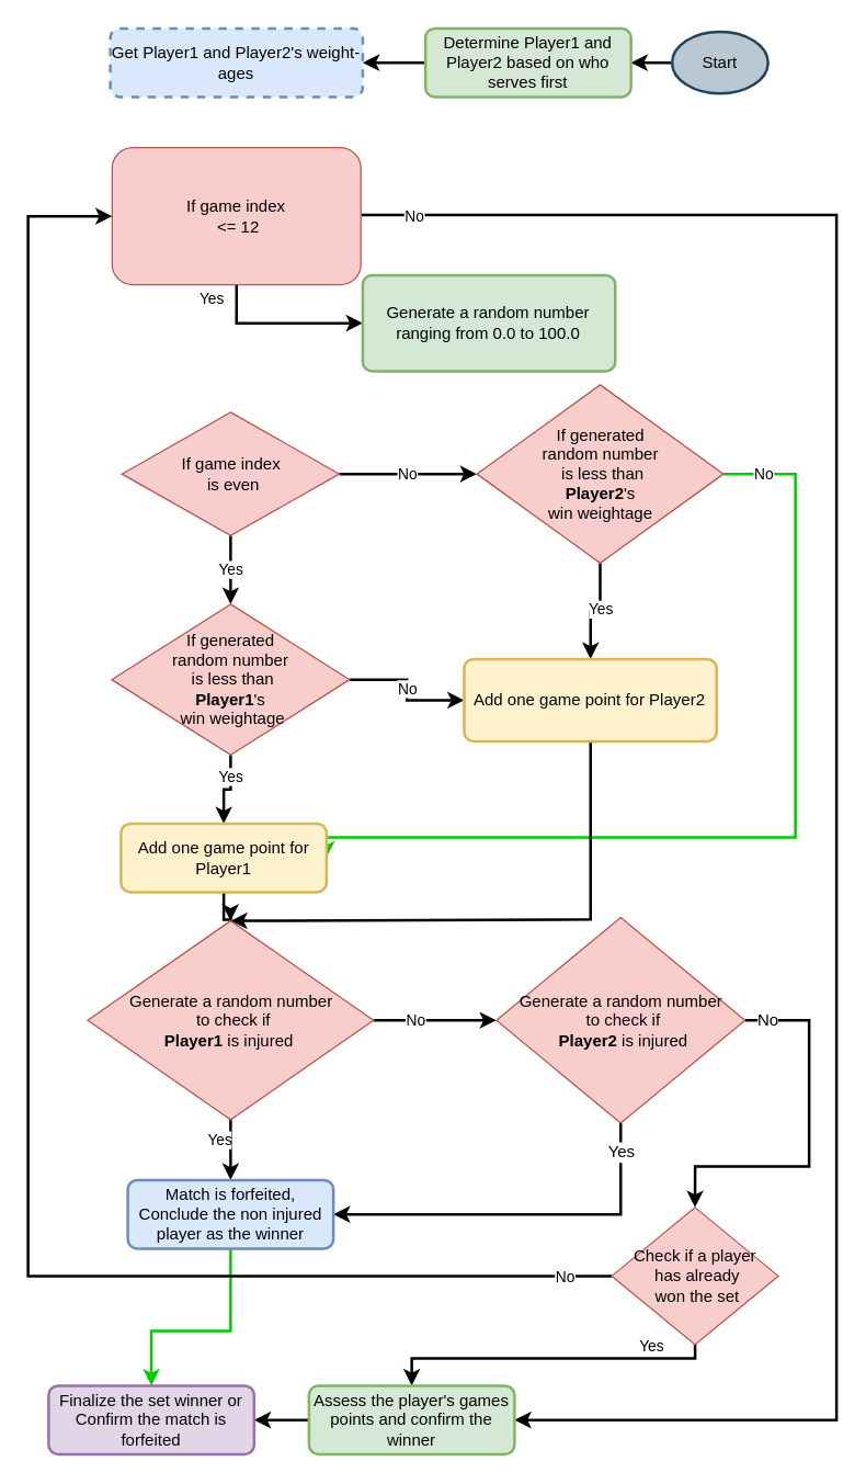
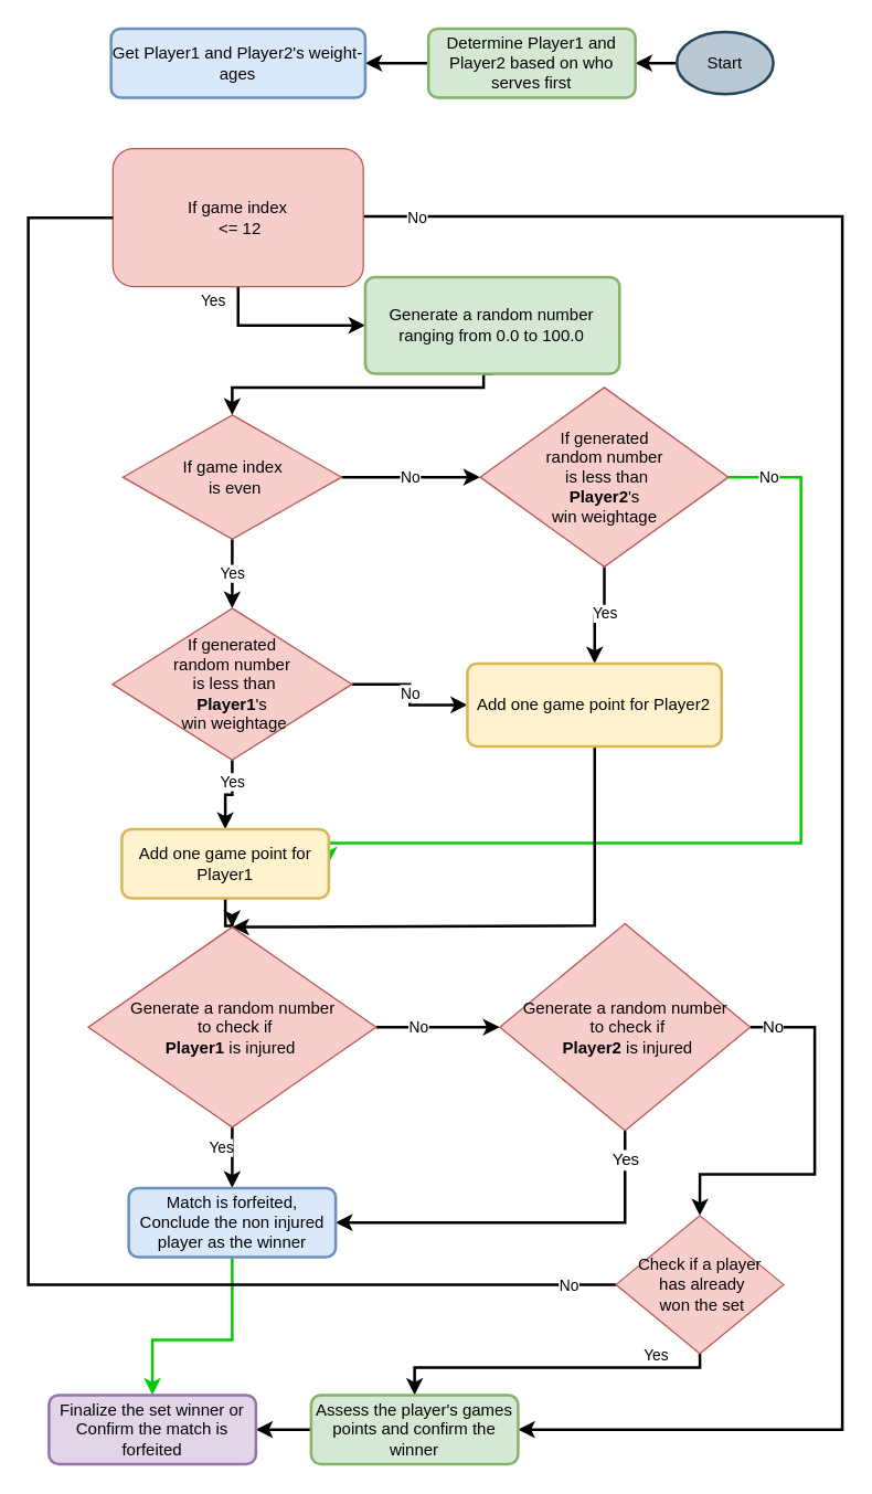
  <mxCell id="0" />
  <mxCell id="1" parent="0" />
  <mxCell id="2" value="" style="edgeStyle=orthogonalEdgeStyle;rounded=0;orthogonalLoop=1;jettySize=auto;html=1;strokeWidth=2;" edge="1" parent="1" source="3" target="5"><mxGeometry relative="1" as="geometry" /></mxCell>
  <mxCell id="3" value="Start" style="strokeWidth=2;html=1;shape=mxgraph.flowchart.start_1;whiteSpace=wrap;fillColor=#bac8d3;strokeColor=#23445d;" vertex="1" parent="1"><mxGeometry x="490" y="22.5" width="70" height="45" as="geometry" /></mxCell>
  <mxCell id="4" style="edgeStyle=orthogonalEdgeStyle;rounded=0;orthogonalLoop=1;jettySize=auto;html=1;entryX=1;entryY=0.5;entryDx=0;entryDy=0;strokeWidth=2;" edge="1" parent="1" source="5" target="6"><mxGeometry relative="1" as="geometry" /></mxCell>
  <mxCell id="5" value="Determine Player1 and Player2 based on who serves first" style="rounded=1;whiteSpace=wrap;html=1;absoluteArcSize=1;arcSize=14;strokeWidth=2;fillColor=#d5e8d4;strokeColor=#82b366;" vertex="1" parent="1"><mxGeometry x="310" y="20" width="150" height="50" as="geometry" /></mxCell>
- <mxCell id="6" value="Get Player1 and Player2's weight-ages" style="rounded=1;whiteSpace=wrap;html=1;absoluteArcSize=1;arcSize=14;strokeWidth=2;fillColor=#dae8fc;strokeColor=#6c8ebf;dashed=1;" vertex="1" parent="1"><mxGeometry x="80" y="20" width="184.25" height="50" as="geometry" /></mxCell>
+ <mxCell id="6" value="Get Player1 and Player2's weight-ages" style="rounded=1;whiteSpace=wrap;html=1;absoluteArcSize=1;arcSize=14;strokeWidth=2;fillColor=#dae8fc;strokeColor=#6c8ebf;" vertex="1" parent="1"><mxGeometry x="80" y="20" width="184.25" height="50" as="geometry" /></mxCell>
  <mxCell id="7" style="edgeStyle=orthogonalEdgeStyle;rounded=0;orthogonalLoop=1;jettySize=auto;html=1;exitX=0.5;exitY=1;exitDx=0;exitDy=0;strokeWidth=2;" edge="1" parent="1" source="11" target="17"><mxGeometry relative="1" as="geometry" /></mxCell>
  <mxCell id="8" value="Yes" style="edgeLabel;html=1;align=center;verticalAlign=middle;resizable=0;points=[];" vertex="1" connectable="0" parent="7"><mxGeometry x="-0.56" y="-1" relative="1" as="geometry"><mxPoint x="-18" y="-16" as="offset" /></mxGeometry></mxCell>
  <mxCell id="9" style="edgeStyle=orthogonalEdgeStyle;rounded=0;orthogonalLoop=1;jettySize=auto;html=1;strokeWidth=2;entryX=1;entryY=0.5;entryDx=0;entryDy=0;" edge="1" parent="1" source="11" target="47"><mxGeometry relative="1" as="geometry"><mxPoint x="425" y="1100" as="targetPoint" /><Array as="points"><mxPoint x="610" y="156" /><mxPoint x="610" y="1035" /></Array></mxGeometry></mxCell>
  <mxCell id="10" value="No" style="edgeLabel;html=1;align=center;verticalAlign=middle;resizable=0;points=[];" vertex="1" connectable="0" parent="9"><mxGeometry x="-0.868" y="-1" relative="1" as="geometry"><mxPoint x="-57" y="-1" as="offset" /></mxGeometry></mxCell>
  <mxCell id="11" value="If game index&lt;br&gt;&amp;nbsp;&amp;lt;= 12" style="whiteSpace=wrap;html=1;fillColor=#f8cecc;strokeColor=#b85450;rounded=1;" vertex="1" parent="1"><mxGeometry x="81.37" y="107" width="181.5" height="100" as="geometry" /></mxCell>
  <mxCell id="12" style="edgeStyle=orthogonalEdgeStyle;rounded=0;orthogonalLoop=1;jettySize=auto;html=1;entryX=0.5;entryY=0;entryDx=0;entryDy=0;strokeWidth=2;" edge="1" parent="1" source="15" target="21"><mxGeometry relative="1" as="geometry" /></mxCell>
  <mxCell id="13" value="Yes" style="edgeLabel;html=1;align=center;verticalAlign=middle;resizable=0;points=[];" vertex="1" connectable="0" parent="12"><mxGeometry x="-0.049" relative="1" as="geometry"><mxPoint as="offset" /></mxGeometry></mxCell>
  <mxCell id="14" value="No" style="edgeStyle=orthogonalEdgeStyle;rounded=0;orthogonalLoop=1;jettySize=auto;html=1;entryX=0;entryY=0.5;entryDx=0;entryDy=0;strokeWidth=2;" edge="1" parent="1" source="15" target="26"><mxGeometry relative="1" as="geometry" /></mxCell>
  <mxCell id="15" value="If game index&lt;br&gt;&amp;nbsp;is even" style="rhombus;whiteSpace=wrap;html=1;fillColor=#f8cecc;strokeColor=#b85450;" vertex="1" parent="1"><mxGeometry x="88.5" y="300" width="158.62" height="90" as="geometry" /></mxCell>
+ <mxCell id="16" style="edgeStyle=orthogonalEdgeStyle;rounded=0;orthogonalLoop=1;jettySize=auto;html=1;exitX=0.5;exitY=1;exitDx=0;exitDy=0;entryX=0.5;entryY=0;entryDx=0;entryDy=0;strokeWidth=2;" edge="1" parent="1" source="17" target="15"><mxGeometry relative="1" as="geometry"><Array as="points"><mxPoint x="350" y="270" /><mxPoint x="350" y="280" /><mxPoint x="168" y="280" /></Array></mxGeometry></mxCell>
  <mxCell id="17" value="Generate a random number ranging from 0.0 to 100.0" style="rounded=1;whiteSpace=wrap;html=1;absoluteArcSize=1;arcSize=14;strokeWidth=2;fillColor=#d5e8d4;strokeColor=#82b366;" vertex="1" parent="1"><mxGeometry x="264.25" y="200" width="184.25" height="70" as="geometry" /></mxCell>
  <mxCell id="18" style="edgeStyle=orthogonalEdgeStyle;rounded=0;orthogonalLoop=1;jettySize=auto;html=1;entryX=0.5;entryY=0;entryDx=0;entryDy=0;strokeWidth=2;" edge="1" parent="1" source="21" target="28"><mxGeometry relative="1" as="geometry" /></mxCell>
  <mxCell id="19" value="Yes" style="edgeLabel;html=1;align=center;verticalAlign=middle;resizable=0;points=[];" vertex="1" connectable="0" parent="18"><mxGeometry x="-0.099" relative="1" as="geometry"><mxPoint y="-10" as="offset" /></mxGeometry></mxCell>
  <mxCell id="20" value="No" style="edgeStyle=orthogonalEdgeStyle;rounded=0;orthogonalLoop=1;jettySize=auto;html=1;strokeWidth=2;" edge="1" parent="1" source="21" target="30"><mxGeometry relative="1" as="geometry" /></mxCell>
  <mxCell id="21" value="&lt;font style=&quot;font-size: 12px&quot;&gt;If generated &lt;br&gt;random number&lt;br&gt;&amp;nbsp;is less than&lt;br&gt;&lt;b&gt;Player1&lt;/b&gt;'s&lt;br&gt;&amp;nbsp;win weightage&lt;/font&gt;" style="rhombus;whiteSpace=wrap;html=1;fillColor=#f8cecc;strokeColor=#b85450;" vertex="1" parent="1"><mxGeometry x="81" y="440" width="173.62" height="110" as="geometry" /></mxCell>
  <mxCell id="22" style="edgeStyle=orthogonalEdgeStyle;rounded=0;orthogonalLoop=1;jettySize=auto;html=1;exitX=0.5;exitY=1;exitDx=0;exitDy=0;strokeWidth=2;" edge="1" parent="1" source="26" target="30"><mxGeometry relative="1" as="geometry" /></mxCell>
  <mxCell id="23" value="Yes" style="edgeLabel;html=1;align=center;verticalAlign=middle;resizable=0;points=[];" vertex="1" connectable="0" parent="22"><mxGeometry x="-0.133" relative="1" as="geometry"><mxPoint as="offset" /></mxGeometry></mxCell>
  <mxCell id="24" style="edgeStyle=orthogonalEdgeStyle;rounded=0;orthogonalLoop=1;jettySize=auto;html=1;strokeWidth=2;entryX=1;entryY=0.5;entryDx=0;entryDy=0;exitX=1;exitY=0.5;exitDx=0;exitDy=0;strokeColor=#00CC00;" edge="1" parent="1" source="26" target="28"><mxGeometry relative="1" as="geometry"><mxPoint x="530" y="620" as="targetPoint" /><Array as="points"><mxPoint x="580" y="345" /><mxPoint x="580" y="610" /></Array></mxGeometry></mxCell>
  <mxCell id="25" value="No" style="edgeLabel;html=1;align=center;verticalAlign=middle;resizable=0;points=[];" vertex="1" connectable="0" parent="24"><mxGeometry x="-0.782" y="2" relative="1" as="geometry"><mxPoint x="-26" y="-22" as="offset" /></mxGeometry></mxCell>
  <mxCell id="26" value="&lt;font style=&quot;font-size: 12px&quot;&gt;If generated &lt;br&gt;random number&lt;br&gt;&amp;nbsp;is less than&lt;br&gt;&lt;b&gt;Player2&lt;/b&gt;'s &lt;br&gt;win weightage&lt;/font&gt;" style="rhombus;whiteSpace=wrap;html=1;fillColor=#f8cecc;strokeColor=#b85450;" vertex="1" parent="1"><mxGeometry x="347.5" y="280" width="180" height="130" as="geometry" /></mxCell>
  <mxCell id="27" style="edgeStyle=orthogonalEdgeStyle;rounded=0;orthogonalLoop=1;jettySize=auto;html=1;entryX=0.5;entryY=0;entryDx=0;entryDy=0;strokeWidth=2;" edge="1" parent="1" source="28" target="34"><mxGeometry relative="1" as="geometry" /></mxCell>
  <mxCell id="28" value="Add one game point for Player1" style="rounded=1;whiteSpace=wrap;html=1;absoluteArcSize=1;arcSize=14;strokeWidth=2;fillColor=#fff2cc;strokeColor=#d6b656;" vertex="1" parent="1"><mxGeometry x="87.81" y="600" width="150" height="50" as="geometry" /></mxCell>
  <mxCell id="29" style="edgeStyle=orthogonalEdgeStyle;rounded=0;orthogonalLoop=1;jettySize=auto;html=1;strokeWidth=2;entryX=0.5;entryY=0;entryDx=0;entryDy=0;" edge="1" parent="1" source="30" target="34"><mxGeometry relative="1" as="geometry"><mxPoint x="170" y="740" as="targetPoint" /><Array as="points"><mxPoint x="431" y="670" /><mxPoint x="168" y="670" /></Array></mxGeometry></mxCell>
  <mxCell id="30" value="Add one game point for Player2" style="rounded=1;whiteSpace=wrap;html=1;absoluteArcSize=1;arcSize=14;strokeWidth=2;fillColor=#fff2cc;strokeColor=#d6b656;" vertex="1" parent="1"><mxGeometry x="338.25" y="480" width="184.25" height="60" as="geometry" /></mxCell>
  <mxCell id="31" value="No" style="edgeStyle=orthogonalEdgeStyle;rounded=0;orthogonalLoop=1;jettySize=auto;html=1;entryX=0;entryY=0.5;entryDx=0;entryDy=0;strokeWidth=2;" edge="1" parent="1" source="34" target="38"><mxGeometry x="-0.307" relative="1" as="geometry"><mxPoint as="offset" /></mxGeometry></mxCell>
  <mxCell id="32" value="" style="edgeStyle=orthogonalEdgeStyle;rounded=0;orthogonalLoop=1;jettySize=auto;html=1;strokeWidth=2;" edge="1" parent="1" source="34" target="40"><mxGeometry relative="1" as="geometry" /></mxCell>
  <mxCell id="33" value="Yes" style="edgeLabel;html=1;align=center;verticalAlign=middle;resizable=0;points=[];" vertex="1" connectable="0" parent="32"><mxGeometry x="-0.808" y="-2" relative="1" as="geometry"><mxPoint x="-6" y="10" as="offset" /></mxGeometry></mxCell>
  <mxCell id="34" value="&lt;span&gt;Generate a&amp;nbsp;random number&lt;br&gt;&amp;nbsp;to check if&lt;br&gt;&lt;b&gt;Player1&lt;/b&gt; is injured&amp;nbsp;&lt;/span&gt;" style="rhombus;whiteSpace=wrap;html=1;fillColor=#f8cecc;strokeColor=#b85450;" vertex="1" parent="1"><mxGeometry x="63.5" y="671" width="208.62" height="145" as="geometry" /></mxCell>
  <mxCell id="35" value="&lt;font style=&quot;font-size: 12px&quot;&gt;Yes&lt;/font&gt;" style="edgeStyle=orthogonalEdgeStyle;rounded=0;orthogonalLoop=1;jettySize=auto;html=1;strokeWidth=2;exitX=0.5;exitY=1;exitDx=0;exitDy=0;entryX=1;entryY=0.5;entryDx=0;entryDy=0;" edge="1" parent="1" source="38" target="40"><mxGeometry x="-0.847" relative="1" as="geometry"><mxPoint x="360" y="840" as="targetPoint" /><Array as="points"><mxPoint x="453" y="885" /></Array><mxPoint as="offset" /></mxGeometry></mxCell>
  <mxCell id="36" style="edgeStyle=orthogonalEdgeStyle;rounded=0;orthogonalLoop=1;jettySize=auto;html=1;strokeWidth=2;entryX=0.5;entryY=0;entryDx=0;entryDy=0;exitX=1;exitY=0.5;exitDx=0;exitDy=0;" edge="1" parent="1" source="38" target="45"><mxGeometry relative="1" as="geometry"><mxPoint x="350" y="1010" as="targetPoint" /><mxPoint x="535" y="750" as="sourcePoint" /><Array as="points"><mxPoint x="590" y="744" /><mxPoint x="590" y="850" /><mxPoint x="507" y="850" /></Array></mxGeometry></mxCell>
  <mxCell id="37" value="No" style="edgeLabel;html=1;align=center;verticalAlign=middle;resizable=0;points=[];fontSize=12;" vertex="1" connectable="0" parent="36"><mxGeometry x="-0.908" y="-3" relative="1" as="geometry"><mxPoint x="4" y="-3" as="offset" /></mxGeometry></mxCell>
  <mxCell id="38" value="&lt;span&gt;Generate a&amp;nbsp;random number&lt;br&gt;&amp;nbsp;to check if&lt;br&gt;&amp;nbsp;&amp;nbsp;&lt;b&gt;Player2&lt;/b&gt; is injured&amp;nbsp;&lt;/span&gt;" style="rhombus;whiteSpace=wrap;html=1;fillColor=#f8cecc;strokeColor=#b85450;" vertex="1" parent="1"><mxGeometry x="361.75" y="668.5" width="181.5" height="150" as="geometry" /></mxCell>
  <mxCell id="39" style="edgeStyle=orthogonalEdgeStyle;rounded=0;orthogonalLoop=1;jettySize=auto;html=1;entryX=0.5;entryY=0;entryDx=0;entryDy=0;strokeWidth=2;strokeColor=#00CC00;" edge="1" parent="1" source="40" target="48"><mxGeometry relative="1" as="geometry"><Array as="points"><mxPoint x="168" y="970" /><mxPoint x="110" y="970" /></Array></mxGeometry></mxCell>
  <mxCell id="40" value="Match is forfeited, Conclude the non injured player as the winner" style="rounded=1;whiteSpace=wrap;html=1;absoluteArcSize=1;arcSize=14;strokeWidth=2;fillColor=#dae8fc;strokeColor=#6c8ebf;" vertex="1" parent="1"><mxGeometry x="92.81" y="860" width="150" height="50" as="geometry" /></mxCell>
- <mxCell id="41" style="edgeStyle=orthogonalEdgeStyle;rounded=0;orthogonalLoop=1;jettySize=auto;html=1;strokeWidth=2;entryX=0;entryY=0.5;entryDx=0;entryDy=0;exitX=0;exitY=0.5;exitDx=0;exitDy=0;" edge="1" parent="1" source="45" target="11"><mxGeometry relative="1" as="geometry"><mxPoint x="90" y="160" as="targetPoint" /><Array as="points"><mxPoint x="20" y="930" /><mxPoint x="20" y="157" /></Array></mxGeometry></mxCell>
+ <mxCell id="41" style="edgeStyle=orthogonalEdgeStyle;rounded=0;orthogonalLoop=1;jettySize=auto;html=1;strokeWidth=2;entryX=0;entryY=0.5;entryDx=0;entryDy=0;exitX=0;exitY=0.5;exitDx=0;exitDy=0;endArrow=none;" edge="1" parent="1" source="45" target="11"><mxGeometry relative="1" as="geometry"><mxPoint x="90" y="160" as="targetPoint" /><Array as="points"><mxPoint x="20" y="930" /><mxPoint x="20" y="157" /></Array></mxGeometry></mxCell>
  <mxCell id="42" value="No" style="edgeLabel;html=1;align=center;verticalAlign=middle;resizable=0;points=[];" vertex="1" connectable="0" parent="41"><mxGeometry x="-0.893" y="-1" relative="1" as="geometry"><mxPoint x="32" y="1" as="offset" /></mxGeometry></mxCell>
  <mxCell id="43" style="edgeStyle=orthogonalEdgeStyle;rounded=0;orthogonalLoop=1;jettySize=auto;html=1;strokeWidth=2;exitX=0.5;exitY=1;exitDx=0;exitDy=0;entryX=0.5;entryY=0;entryDx=0;entryDy=0;" edge="1" parent="1" source="45" target="47"><mxGeometry relative="1" as="geometry"><mxPoint x="380" y="990" as="targetPoint" /><Array as="points"><mxPoint x="507" y="990" /><mxPoint x="300" y="990" /></Array></mxGeometry></mxCell>
  <mxCell id="44" value="Yes" style="edgeLabel;html=1;align=center;verticalAlign=middle;resizable=0;points=[];" vertex="1" connectable="0" parent="43"><mxGeometry x="-0.262" y="5" relative="1" as="geometry"><mxPoint x="45" y="-15" as="offset" /></mxGeometry></mxCell>
  <mxCell id="45" value="&lt;span&gt;Check if a player&lt;br&gt;&amp;nbsp;has already&lt;br&gt;&amp;nbsp;won the set&lt;/span&gt;" style="rhombus;whiteSpace=wrap;html=1;fillColor=#f8cecc;strokeColor=#b85450;" vertex="1" parent="1"><mxGeometry x="446" y="880" width="121.5" height="100" as="geometry" /></mxCell>
  <mxCell id="46" value="" style="edgeStyle=orthogonalEdgeStyle;rounded=0;orthogonalLoop=1;jettySize=auto;html=1;strokeWidth=2;" edge="1" parent="1" source="47" target="48"><mxGeometry relative="1" as="geometry" /></mxCell>
  <mxCell id="47" value="Assess the player's games points and confirm the winner" style="rounded=1;whiteSpace=wrap;html=1;absoluteArcSize=1;arcSize=14;strokeWidth=2;fillColor=#d5e8d4;strokeColor=#82b366;" vertex="1" parent="1"><mxGeometry x="225" y="1010" width="150" height="50" as="geometry" /></mxCell>
  <mxCell id="48" value="Finalize the set winner or Confirm the match is forfeited" style="rounded=1;whiteSpace=wrap;html=1;absoluteArcSize=1;arcSize=14;strokeWidth=2;fillColor=#e1d5e7;strokeColor=#9673a6;" vertex="1" parent="1"><mxGeometry x="35" y="1010" width="150" height="50" as="geometry" /></mxCell>
